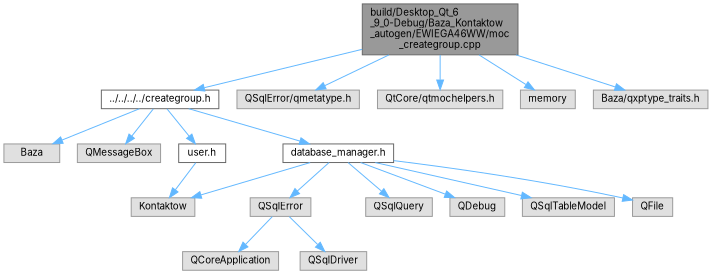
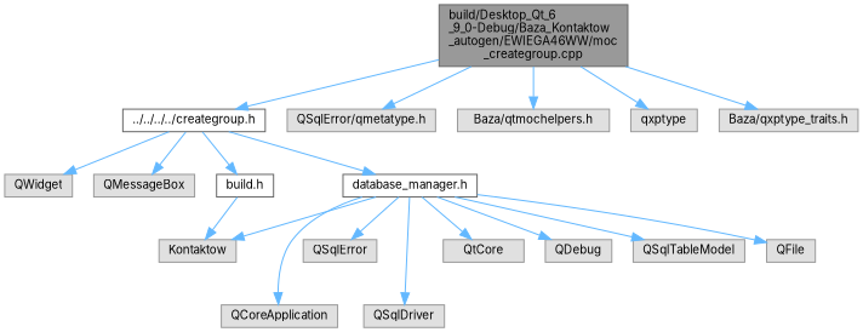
  digraph {
    fontname=Inter
    node [color=grey60 fillcolor="#E0E0E0" fontname=Inter fontsize=10 shape=box style=filled]
    edge [color=steelblue1 fontname=Inter fontsize=10 labelfontname=Helvetica labelfontsize=10 style=solid]
    n1 [color=gray40 fillcolor=grey60 fontcolor=black height=0.2 label="build/Desktop_Qt_6\l_9_0-Debug/Baza_Kontaktow\l_autogen/EWIEGA46WW/moc\l_creategroup.cpp" width=0.4]
    n2 [color=grey40 fillcolor=white height=0.2 label="../../../../creategroup.h" width=0.4]
    n3 [height=0.2 label="QSqlError/qmetatype.h" width=0.4]
-   n4 [height=0.2 label="QtCore/qtmochelpers.h" width=0.4]
-   n5 [height=0.2 label=memory width=0.4]
+   n4 [height=0.2 label="Baza/qtmochelpers.h" width=0.4]
+   n5 [height=0.2 label=qxptype width=0.4]
    n6 [height=0.2 label="Baza/qxptype_traits.h" width=0.4]
-   n7 [height=0.2 label=Baza width=0.4]
+   n7 [height=0.2 label=QWidget width=0.4]
    n8 [height=0.2 label=QMessageBox width=0.4]
    n9 [color=grey40 fillcolor=white height=0.2 label="database_manager.h" width=0.4]
-   n10 [color=grey40 fillcolor=white height=0.2 label="user.h" width=0.4]
+   n10 [color=grey40 fillcolor=white height=0.2 label="build.h" width=0.4]
    n11 [height=0.2 label=Kontaktow width=0.4]
    n12 [height=0.2 label=QCoreApplication width=0.4]
    n13 [height=0.2 label=QSqlDriver width=0.4]
    n14 [height=0.2 label=QSqlError width=0.4]
-   n15 [height=0.2 label=QSqlQuery width=0.4]
+   n15 [height=0.2 label=QtCore width=0.4]
    n16 [height=0.2 label=QDebug width=0.4]
    n17 [height=0.2 label=QSqlTableModel width=0.4]
    n18 [height=0.2 label=QFile width=0.4]
    n1 -> n2
    n1 -> n3
    n1 -> n4
    n1 -> n5
    n1 -> n6
    n2 -> n7
    n2 -> n8
    n2 -> n9
    n2 -> n10
    n9 -> n11
-   n14 -> n12
-   n14 -> n13
+   n9 -> n12
+   n9 -> n13
    n9 -> n14
    n9 -> n15
    n9 -> n16
    n9 -> n17
    n9 -> n18
    n10 -> n11
  }
